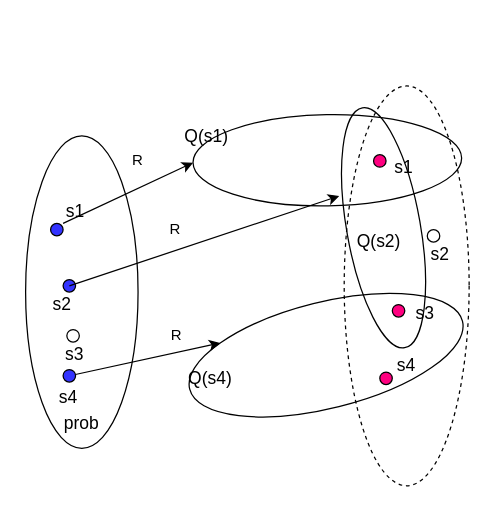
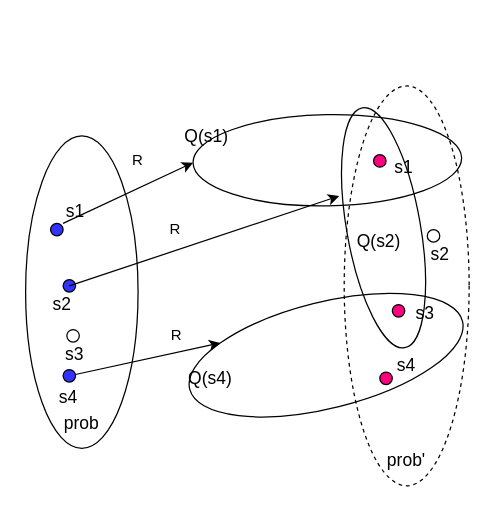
  <mxCell id="0" />
  <mxCell id="1" parent="0" />
  <mxCell id="2" value="" style="ellipse;whiteSpace=wrap;html=1;" vertex="1" parent="1"><mxGeometry x="20" y="108" width="90" height="250" as="geometry" /></mxCell>
  <mxCell id="3" value="" style="ellipse;whiteSpace=wrap;html=1;aspect=fixed;fillColor=#3333FF;" vertex="1" parent="1"><mxGeometry x="40" y="178" width="10" height="10" as="geometry" /></mxCell>
  <mxCell id="4" style="edgeStyle=none;rounded=0;orthogonalLoop=1;jettySize=auto;html=1;entryX=1;entryY=0;entryDx=0;entryDy=0;" edge="1" parent="1" source="5" target="19"><mxGeometry relative="1" as="geometry" /></mxCell>
  <mxCell id="5" value="" style="ellipse;whiteSpace=wrap;html=1;aspect=fixed;fillColor=#3333FF;" vertex="1" parent="1"><mxGeometry x="50" y="295" width="10" height="10" as="geometry" /></mxCell>
  <mxCell id="6" value="" style="ellipse;whiteSpace=wrap;html=1;aspect=fixed;fillColor=#3333FF;" vertex="1" parent="1"><mxGeometry x="50" y="223" width="10" height="10" as="geometry" /></mxCell>
  <mxCell id="7" value="" style="ellipse;whiteSpace=wrap;html=1;fillColor=none;rotation=-91;" vertex="1" parent="1"><mxGeometry x="225" y="20" width="73" height="215" as="geometry" /></mxCell>
  <mxCell id="8" value="" style="ellipse;whiteSpace=wrap;html=1;fillColor=none;dashed=1;" vertex="1" parent="1"><mxGeometry x="275" y="68" width="100" height="320" as="geometry" /></mxCell>
  <mxCell id="9" value="" style="ellipse;whiteSpace=wrap;html=1;aspect=fixed;fillColor=#FF0080;" vertex="1" parent="1"><mxGeometry x="298.5" y="123" width="10" height="10" as="geometry" /></mxCell>
  <mxCell id="10" value="" style="ellipse;whiteSpace=wrap;html=1;aspect=fixed;fillColor=none;" vertex="1" parent="1"><mxGeometry x="341.5" y="183" width="10" height="10" as="geometry" /></mxCell>
  <mxCell id="11" value="" style="ellipse;whiteSpace=wrap;html=1;aspect=fixed;fillColor=#FF0080;" vertex="1" parent="1"><mxGeometry x="313.5" y="243" width="10" height="10" as="geometry" /></mxCell>
  <mxCell id="12" value="" style="ellipse;whiteSpace=wrap;html=1;aspect=fixed;fillColor=#FF0080;" vertex="1" parent="1"><mxGeometry x="303.5" y="297" width="10" height="10" as="geometry" /></mxCell>
  <mxCell id="13" style="rounded=0;orthogonalLoop=1;jettySize=auto;html=1;exitX=0.25;exitY=1;exitDx=0;exitDy=0;entryX=0.5;entryY=0;entryDx=0;entryDy=0;" edge="1" parent="1" source="14" target="7"><mxGeometry relative="1" as="geometry" /></mxCell>
  <mxCell id="14" value="&lt;font style=&quot;font-size: 14px&quot;&gt;s1&lt;/font&gt;" style="text;html=1;strokeColor=none;fillColor=none;align=center;verticalAlign=middle;whiteSpace=wrap;rounded=0;" vertex="1" parent="1"><mxGeometry x="40" y="158" width="40" height="20" as="geometry" /></mxCell>
  <mxCell id="15" style="edgeStyle=none;rounded=0;orthogonalLoop=1;jettySize=auto;html=1;exitX=0.75;exitY=0;exitDx=0;exitDy=0;entryX=-0.018;entryY=0.34;entryDx=0;entryDy=0;entryPerimeter=0;" edge="1" parent="1" source="16" target="18"><mxGeometry relative="1" as="geometry" /></mxCell>
  <mxCell id="16" value="&lt;font style=&quot;font-size: 14px&quot;&gt;s2&lt;/font&gt;" style="text;html=1;" vertex="1" parent="1"><mxGeometry x="40" y="228" width="20" height="30" as="geometry" /></mxCell>
  <mxCell id="17" value="&lt;font style=&quot;font-size: 14px&quot;&gt;s4&lt;/font&gt;" style="text;html=1;" vertex="1" parent="1"><mxGeometry x="45" y="302" width="20" height="30" as="geometry" /></mxCell>
  <mxCell id="18" value="" style="ellipse;whiteSpace=wrap;html=1;fillColor=none;rotation=-10;" vertex="1" parent="1"><mxGeometry x="277" y="84" width="59" height="195" as="geometry" /></mxCell>
  <mxCell id="19" value="" style="ellipse;whiteSpace=wrap;html=1;fillColor=none;rotation=-104;" vertex="1" parent="1"><mxGeometry x="218" y="171" width="85" height="225" as="geometry" /></mxCell>
  <mxCell id="20" value="&lt;font style=&quot;font-size: 14px&quot;&gt;s1&lt;/font&gt;" style="text;html=1;strokeColor=none;fillColor=none;align=center;verticalAlign=middle;whiteSpace=wrap;rounded=0;" vertex="1" parent="1"><mxGeometry x="303" y="123" width="40" height="20" as="geometry" /></mxCell>
  <mxCell id="21" value="&lt;font style=&quot;font-size: 14px&quot;&gt;s2&lt;/font&gt;" style="text;html=1;strokeColor=none;fillColor=none;align=center;verticalAlign=middle;whiteSpace=wrap;rounded=0;" vertex="1" parent="1"><mxGeometry x="331.5" y="193" width="40" height="20" as="geometry" /></mxCell>
  <mxCell id="22" value="&lt;font style=&quot;font-size: 14px&quot;&gt;s3&lt;br&gt;&lt;/font&gt;" style="text;html=1;strokeColor=none;fillColor=none;align=center;verticalAlign=middle;whiteSpace=wrap;rounded=0;" vertex="1" parent="1"><mxGeometry x="319.5" y="240" width="40" height="20" as="geometry" /></mxCell>
  <mxCell id="23" value="&lt;font style=&quot;font-size: 14px&quot;&gt;s4&lt;/font&gt;" style="text;html=1;strokeColor=none;fillColor=none;align=center;verticalAlign=middle;whiteSpace=wrap;rounded=0;" vertex="1" parent="1"><mxGeometry x="305" y="282" width="40" height="20" as="geometry" /></mxCell>
  <mxCell id="24" value="" style="ellipse;whiteSpace=wrap;html=1;aspect=fixed;fillColor=none;" vertex="1" parent="1"><mxGeometry x="53" y="263" width="10" height="10" as="geometry" /></mxCell>
  <mxCell id="25" value="&lt;font style=&quot;font-size: 14px&quot;&gt;s3&lt;/font&gt;" style="text;html=1;" vertex="1" parent="1"><mxGeometry x="50" y="268" width="20" height="21" as="geometry" /></mxCell>
  <mxCell id="26" value="&lt;font style=&quot;font-size: 14px&quot;&gt;Q(s1)&lt;/font&gt;" style="text;html=1;strokeColor=none;fillColor=none;align=center;verticalAlign=middle;whiteSpace=wrap;rounded=0;" vertex="1" parent="1"><mxGeometry x="145" y="98" width="40" height="20" as="geometry" /></mxCell>
  <mxCell id="27" value="&lt;font style=&quot;font-size: 14px&quot;&gt;Q(s2)&lt;/font&gt;" style="text;html=1;strokeColor=none;fillColor=none;align=center;verticalAlign=middle;whiteSpace=wrap;rounded=0;" vertex="1" parent="1"><mxGeometry x="283" y="181.5" width="40" height="20" as="geometry" /></mxCell>
  <mxCell id="28" value="&lt;font style=&quot;font-size: 14px&quot;&gt;Q(s4)&lt;/font&gt;" style="text;html=1;strokeColor=none;fillColor=none;align=center;verticalAlign=middle;whiteSpace=wrap;rounded=0;" vertex="1" parent="1"><mxGeometry x="148" y="292" width="40" height="20" as="geometry" /></mxCell>
  <mxCell id="29" value="&lt;font style=&quot;font-size: 14px&quot;&gt;prob&lt;/font&gt;" style="text;html=1;strokeColor=none;fillColor=none;align=center;verticalAlign=middle;whiteSpace=wrap;rounded=0;" vertex="1" parent="1"><mxGeometry x="45" y="328" width="40" height="20" as="geometry" /></mxCell>
+ <mxCell id="30" value="&lt;font style=&quot;font-size: 14px&quot;&gt;prob'&lt;/font&gt;" style="text;html=1;strokeColor=none;fillColor=none;align=center;verticalAlign=middle;whiteSpace=wrap;rounded=0;" vertex="1" parent="1"><mxGeometry x="305" y="358" width="40" height="20" as="geometry" /></mxCell>
  <mxCell id="31" value="R" style="text;html=1;strokeColor=none;fillColor=none;align=center;verticalAlign=middle;whiteSpace=wrap;rounded=0;dashed=1;" vertex="1" parent="1"><mxGeometry x="90" y="118" width="40" height="20" as="geometry" /></mxCell>
  <mxCell id="32" value="R" style="text;html=1;strokeColor=none;fillColor=none;align=center;verticalAlign=middle;whiteSpace=wrap;rounded=0;dashed=1;" vertex="1" parent="1"><mxGeometry x="120" y="173" width="40" height="20" as="geometry" /></mxCell>
  <mxCell id="33" value="R" style="text;html=1;strokeColor=none;fillColor=none;align=center;verticalAlign=middle;whiteSpace=wrap;rounded=0;dashed=1;" vertex="1" parent="1"><mxGeometry x="120.5" y="258" width="40" height="20" as="geometry" /></mxCell>
